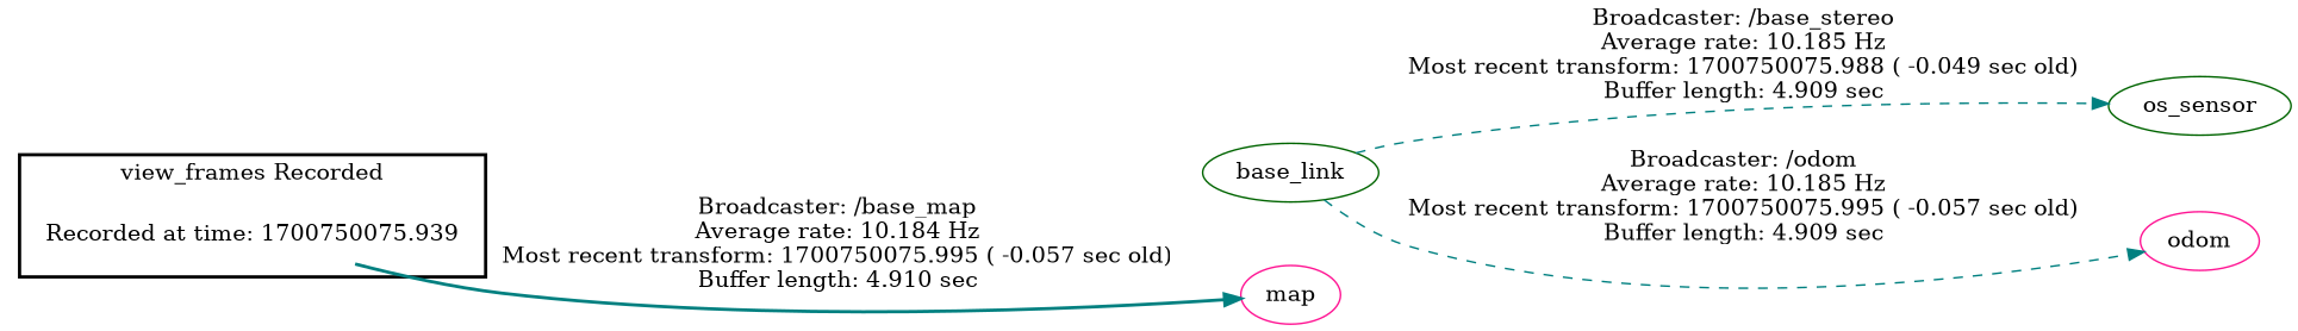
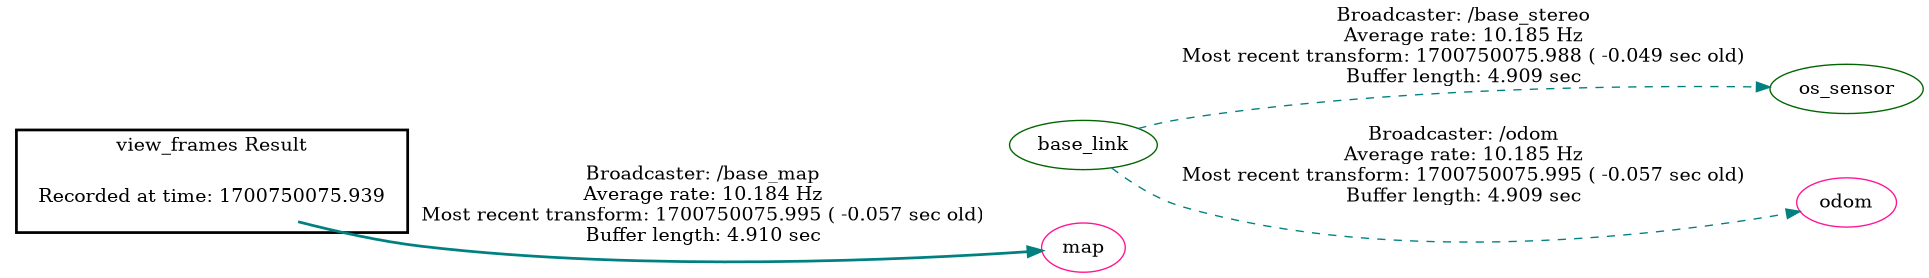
  digraph {
    rankdir=LR
    node [color=darkgreen]
    edge [style=dashed color=teal]
    "Recorded at time: 1700750075.939" [shape=plaintext]
    base_link
    map [color=deeppink]
    os_sensor
    odom [color=deeppink]
    subgraph cluster_1 {
      color=black
-     label="view_frames Recorded"
+     label="view_frames Result"
      style=bold
      "Recorded at time: 1700750075.939"
    }
    "Recorded at time: 1700750075.939" -> base_link [style=invis color=""]
    "Recorded at time: 1700750075.939" -> map [label="Broadcaster: /base_map\nAverage rate: 10.184 Hz\nMost recent transform: 1700750075.995 ( -0.057 sec old)\nBuffer length: 4.910 sec\n" style=bold]
    base_link -> os_sensor [label="Broadcaster: /base_stereo\nAverage rate: 10.185 Hz\nMost recent transform: 1700750075.988 ( -0.049 sec old)\nBuffer length: 4.909 sec\n"]
    base_link -> odom [label="Broadcaster: /odom\nAverage rate: 10.185 Hz\nMost recent transform: 1700750075.995 ( -0.057 sec old)\nBuffer length: 4.909 sec\n"]
  }
